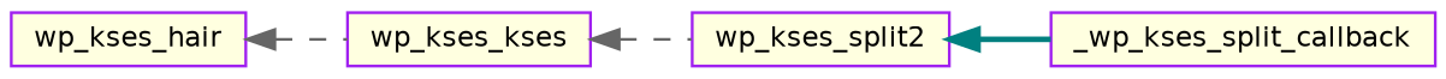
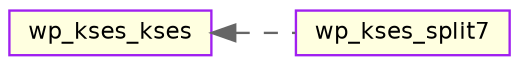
  digraph {
    rankdir=LR
    node [color=purple fillcolor=lightyellow fontname=Helvetica fontsize=10 shape=record style=filled]
    edge [color=gray40 dir=back fontname=Helvetica fontsize=10 labelfontname=Helvetica labelfontsize=10 style=dashed]
-   n1 [fontcolor=black height=0.2 label=wp_kses_hair width=0.4]
    n2 [height=0.2 label=wp_kses_kses width=0.4]
-   n3 [height=0.2 label=wp_kses_split2 width=0.4]
-   n4 [height=0.2 label=_wp_kses_split_callback width=0.4]
-   n1 -> n2
+   n3 [height=0.2 label=wp_kses_split7 width=0.4]
    n2 -> n3
-   n3 -> n4 [color=teal style=bold]
  }
